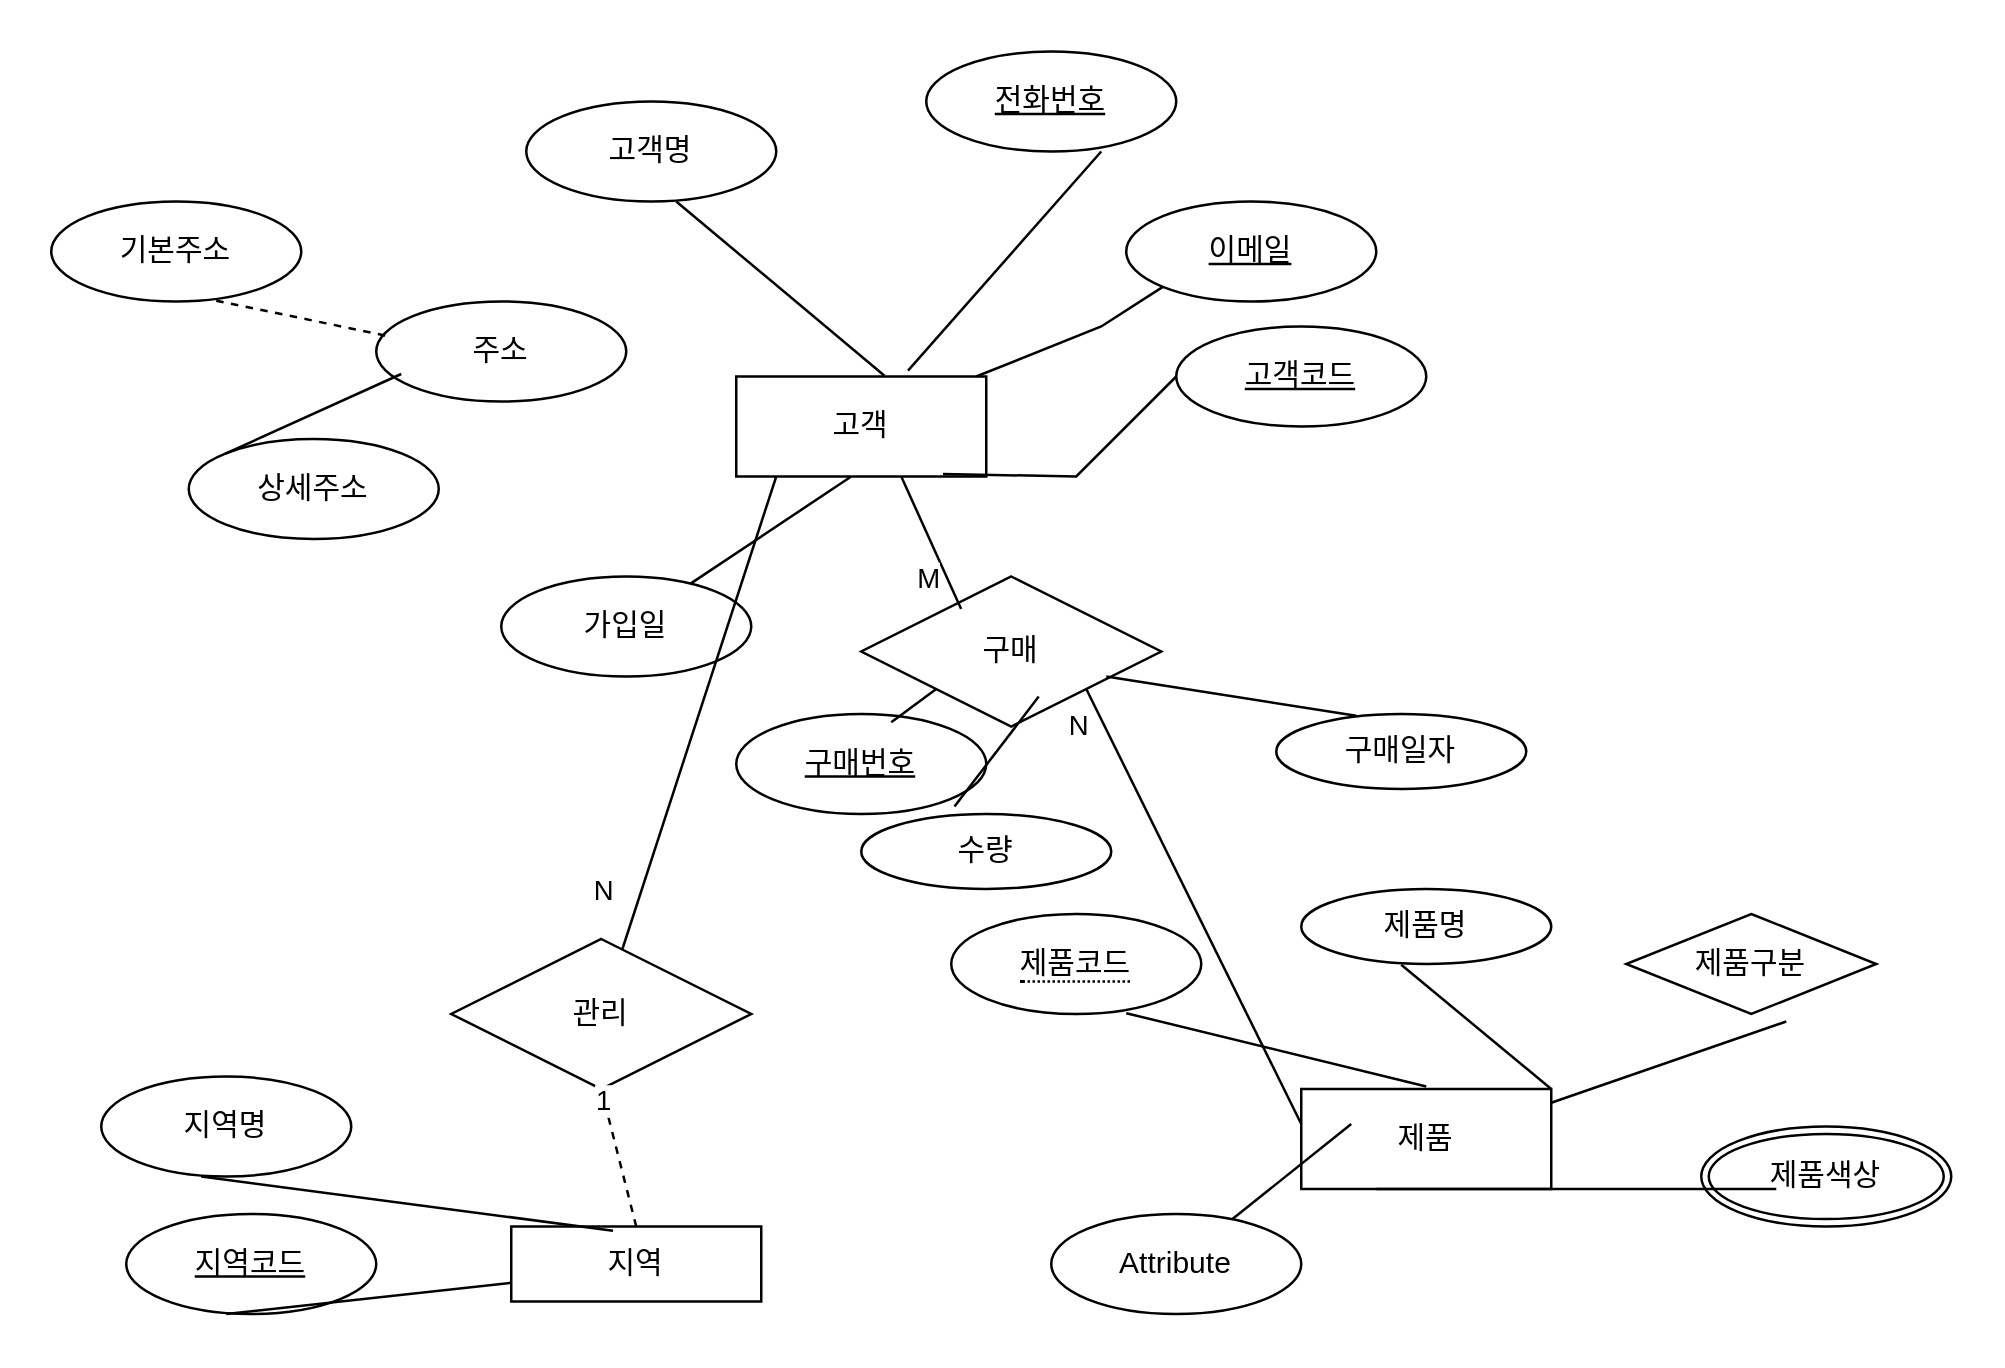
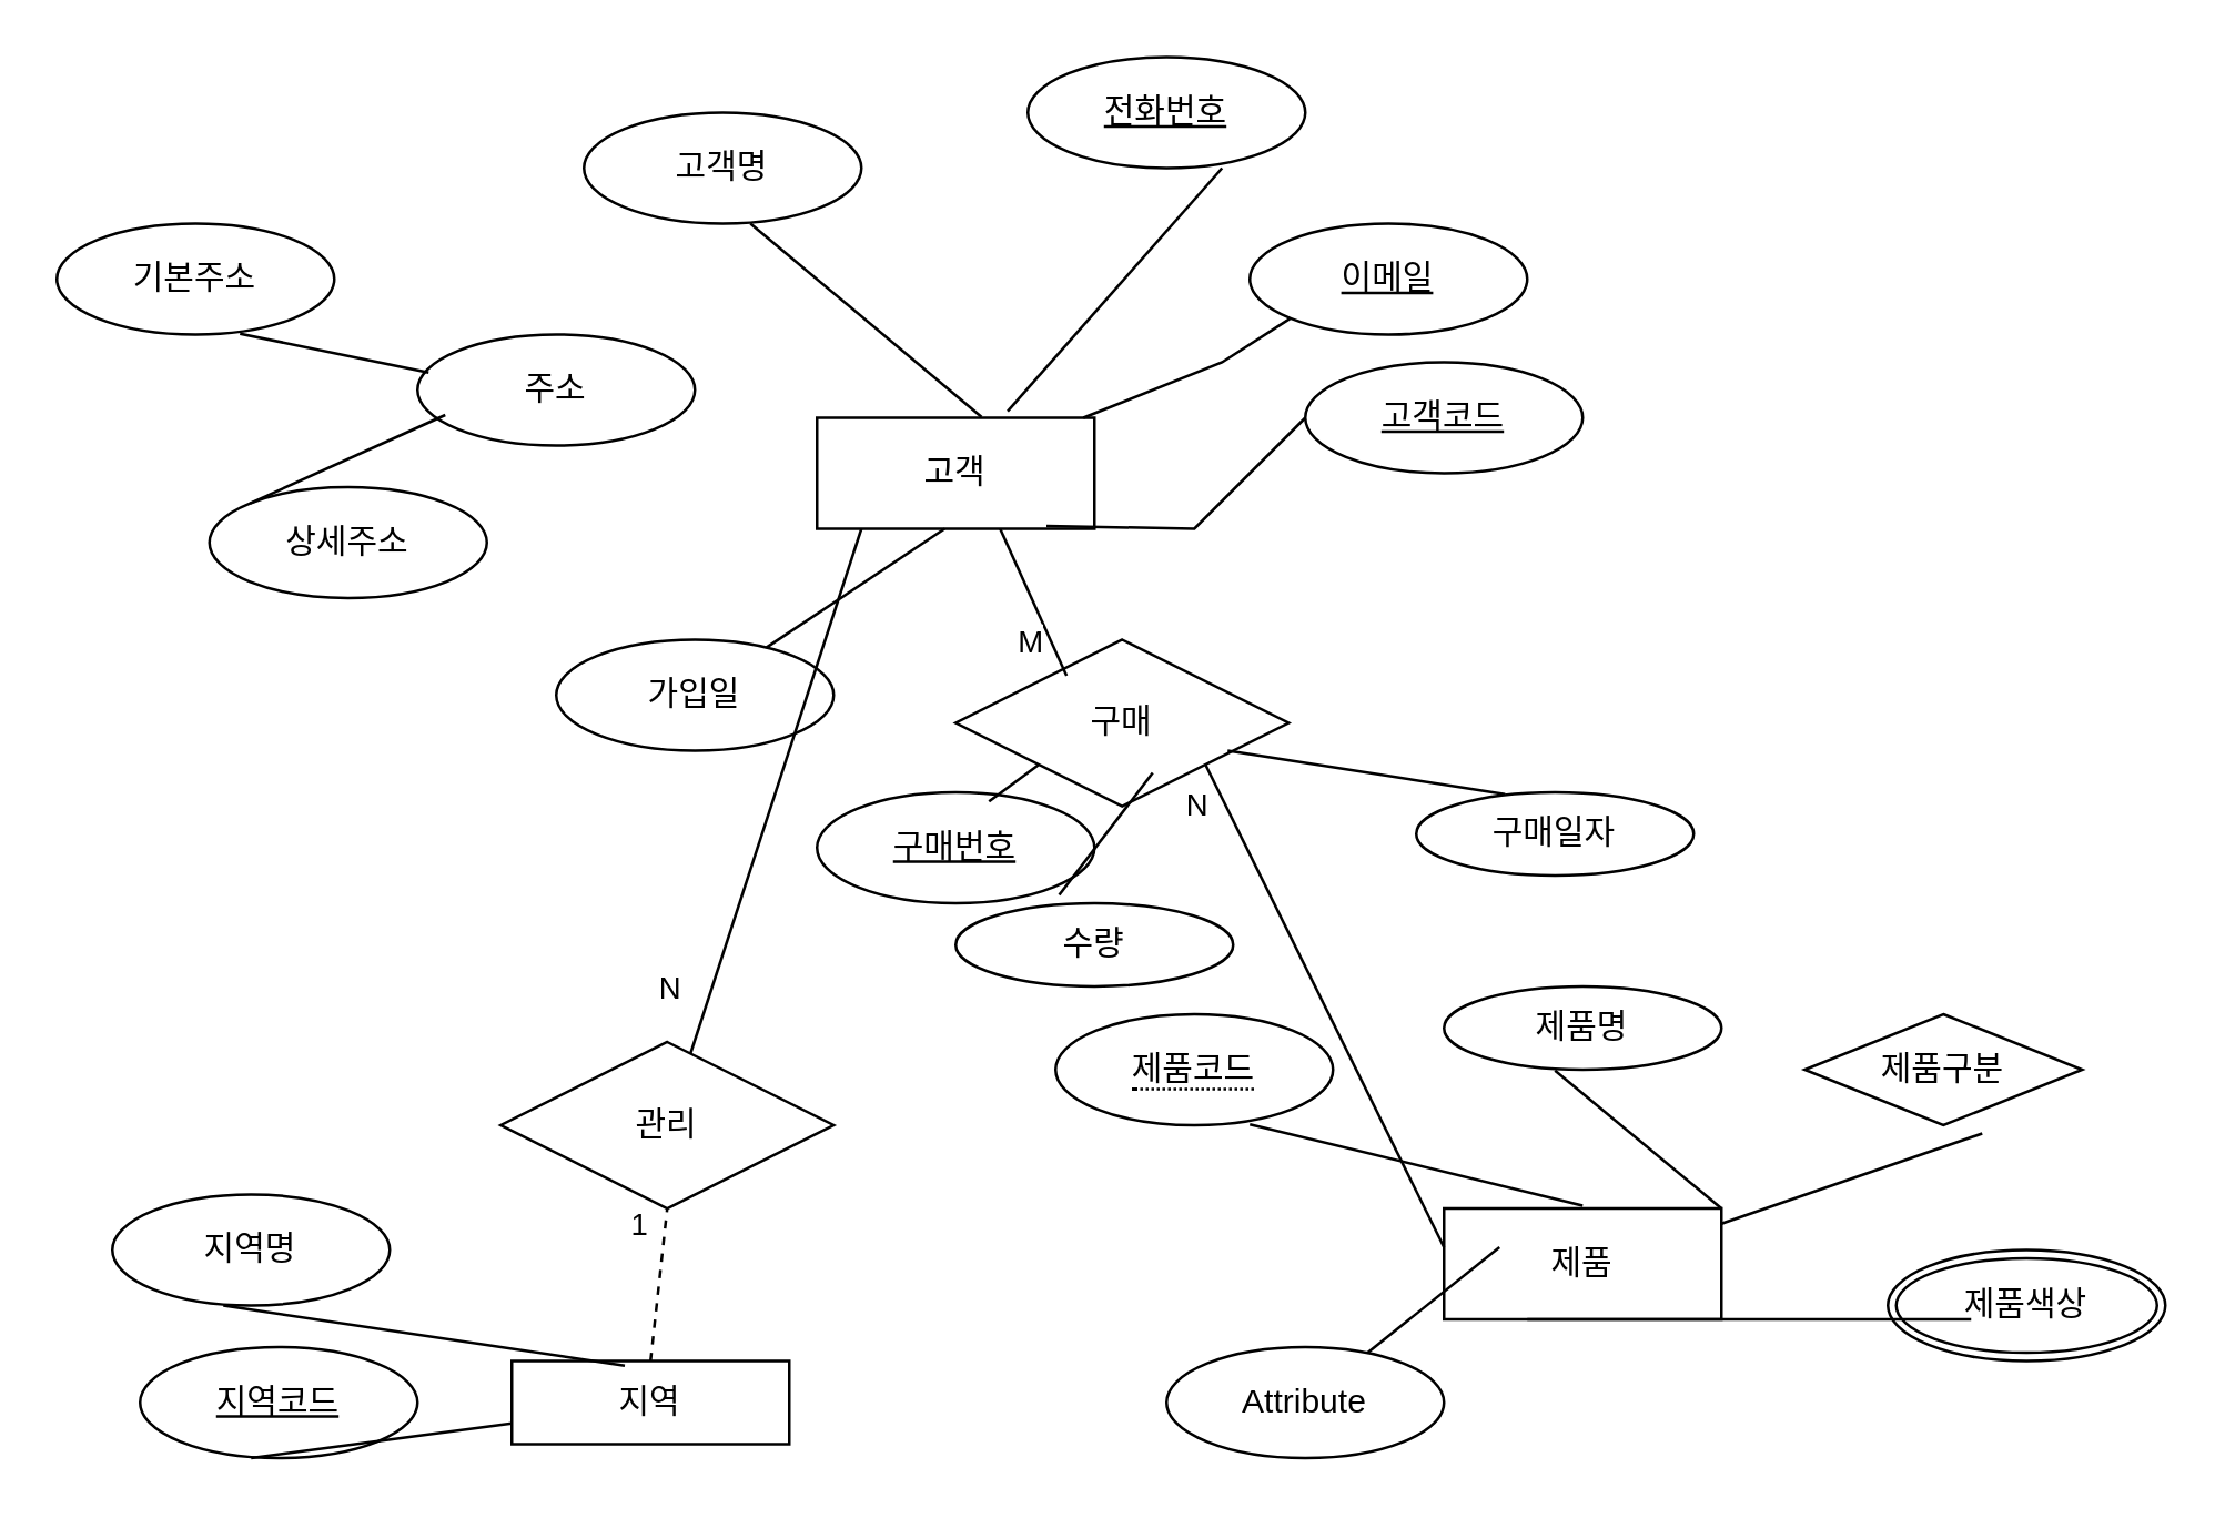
  <mxCell id="0" />
  <mxCell id="1" parent="0" />
  <mxCell id="2" value="고객" style="whiteSpace=wrap;html=1;align=center;" vertex="1" parent="1"><mxGeometry x="294" y="150" width="100" height="40" as="geometry" /></mxCell>
  <mxCell id="3" value="고객명" style="ellipse;whiteSpace=wrap;html=1;align=center;" vertex="1" parent="1"><mxGeometry x="210" y="40" width="100" height="40" as="geometry" /></mxCell>
  <mxCell id="4" value="" style="endArrow=none;html=1;rounded=0;entryX=0.593;entryY=-0.008;entryDx=0;entryDy=0;entryPerimeter=0;" edge="1" parent="1" target="2"><mxGeometry relative="1" as="geometry"><mxPoint x="270" y="80" as="sourcePoint" /><mxPoint x="430" y="80" as="targetPoint" /></mxGeometry></mxCell>
  <mxCell id="5" value="전화번호" style="ellipse;whiteSpace=wrap;html=1;align=center;fontStyle=4;" vertex="1" parent="1"><mxGeometry x="370" y="20" width="100" height="40" as="geometry" /></mxCell>
  <mxCell id="6" value="" style="endArrow=none;html=1;rounded=0;exitX=0.687;exitY=-0.058;exitDx=0;exitDy=0;exitPerimeter=0;" edge="1" parent="1" source="2"><mxGeometry relative="1" as="geometry"><mxPoint x="280" y="60" as="sourcePoint" /><mxPoint x="440" y="60" as="targetPoint" /></mxGeometry></mxCell>
  <mxCell id="7" value="이메일" style="ellipse;whiteSpace=wrap;html=1;align=center;fontStyle=4;" vertex="1" parent="1"><mxGeometry x="450" y="80" width="100" height="40" as="geometry" /></mxCell>
  <mxCell id="8" value="" style="endArrow=none;html=1;rounded=0;entryX=0;entryY=1;entryDx=0;entryDy=0;" edge="1" parent="1" target="7"><mxGeometry relative="1" as="geometry"><mxPoint x="390" y="150" as="sourcePoint" /><mxPoint x="450" y="70" as="targetPoint" /><Array as="points"><mxPoint x="440" y="130" /></Array></mxGeometry></mxCell>
  <mxCell id="9" value="고객코드" style="ellipse;whiteSpace=wrap;html=1;align=center;fontStyle=4;" vertex="1" parent="1"><mxGeometry x="470" y="130" width="100" height="40" as="geometry" /></mxCell>
  <mxCell id="10" value="" style="endArrow=none;html=1;rounded=0;exitX=0.827;exitY=0.975;exitDx=0;exitDy=0;exitPerimeter=0;" edge="1" parent="1" source="2"><mxGeometry relative="1" as="geometry"><mxPoint x="393" y="238" as="sourcePoint" /><mxPoint x="470" y="150" as="targetPoint" /><Array as="points"><mxPoint x="430" y="190" /></Array></mxGeometry></mxCell>
  <mxCell id="11" value="주소" style="ellipse;whiteSpace=wrap;html=1;align=center;" vertex="1" parent="1"><mxGeometry x="150" y="120" width="100" height="40" as="geometry" /></mxCell>
  <mxCell id="12" value="기본주소" style="ellipse;whiteSpace=wrap;html=1;align=center;" vertex="1" parent="1"><mxGeometry x="20" y="80" width="100" height="40" as="geometry" /></mxCell>
  <mxCell id="13" value="상세주소" style="ellipse;whiteSpace=wrap;html=1;align=center;" vertex="1" parent="1"><mxGeometry x="75" y="175" width="100" height="40" as="geometry" /></mxCell>
- <mxCell id="14" value="" style="endArrow=none;html=1;rounded=0;exitX=0.66;exitY=0.992;exitDx=0;exitDy=0;exitPerimeter=0;entryX=0.04;entryY=0.342;entryDx=0;entryDy=0;entryPerimeter=0;dashed=1;" edge="1" parent="1" source="12" target="11"><mxGeometry relative="1" as="geometry"><mxPoint x="10" y="140" as="sourcePoint" /><mxPoint x="170" y="140" as="targetPoint" /></mxGeometry></mxCell>
+ <mxCell id="14" value="" style="endArrow=none;html=1;rounded=0;exitX=0.66;exitY=0.992;exitDx=0;exitDy=0;exitPerimeter=0;entryX=0.04;entryY=0.342;entryDx=0;entryDy=0;entryPerimeter=0;" edge="1" parent="1" source="12" target="11"><mxGeometry relative="1" as="geometry"><mxPoint x="10" y="140" as="sourcePoint" /><mxPoint x="170" y="140" as="targetPoint" /></mxGeometry></mxCell>
  <mxCell id="15" value="" style="endArrow=none;html=1;rounded=0;exitX=0;exitY=0;exitDx=0;exitDy=0;" edge="1" parent="1" source="13"><mxGeometry relative="1" as="geometry"><mxPoint x="0" y="149" as="sourcePoint" /><mxPoint x="160" y="149" as="targetPoint" /></mxGeometry></mxCell>
  <mxCell id="16" value="가입일" style="ellipse;whiteSpace=wrap;html=1;align=center;" vertex="1" parent="1"><mxGeometry x="200" y="230" width="100" height="40" as="geometry" /></mxCell>
  <mxCell id="17" value="" style="endArrow=none;html=1;rounded=0;" edge="1" parent="1" source="16"><mxGeometry relative="1" as="geometry"><mxPoint x="180" y="190" as="sourcePoint" /><mxPoint x="340" y="190" as="targetPoint" /></mxGeometry></mxCell>
- <mxCell id="18" value="지역" style="whiteSpace=wrap;html=1;align=center;" vertex="1" parent="1"><mxGeometry x="204" y="490" width="100" height="30" as="geometry" /></mxCell>
+ <mxCell id="18" value="지역" style="whiteSpace=wrap;html=1;align=center;" vertex="1" parent="1"><mxGeometry x="184" y="490" width="100" height="30" as="geometry" /></mxCell>
  <mxCell id="19" value="지역명&lt;span style=&quot;color: rgba(0, 0, 0, 0); font-family: monospace; font-size: 0px; text-align: start; text-wrap: nowrap;&quot;&gt;%3CmxGraphModel%3E%3Croot%3E%3CmxCell%20id%3D%220%22%2F%3E%3CmxCell%20id%3D%221%22%20parent%3D%220%22%2F%3E%3CmxCell%20id%3D%222%22%20value%3D%22%EC%A7%80%EC%97%AD%22%20style%3D%22ellipse%3BwhiteSpace%3Dwrap%3Bhtml%3D1%3Balign%3Dcenter%3B%22%20vertex%3D%221%22%20parent%3D%221%22%3E%3CmxGeometry%20x%3D%22170%22%20y%3D%22300%22%20width%3D%22100%22%20height%3D%2240%22%20as%3D%22geometry%22%2F%3E%3C%2FmxCell%3E%3C%2Froot%3E%3C%2FmxGraphModel%3E&lt;/span&gt;" style="ellipse;whiteSpace=wrap;html=1;align=center;" vertex="1" parent="1"><mxGeometry x="40" y="430" width="100" height="40" as="geometry" /></mxCell>
  <mxCell id="20" value="" style="endArrow=none;html=1;rounded=0;entryX=0.407;entryY=0.056;entryDx=0;entryDy=0;entryPerimeter=0;" edge="1" parent="1" target="18"><mxGeometry relative="1" as="geometry"><mxPoint x="80" y="470" as="sourcePoint" /><mxPoint x="250" y="530" as="targetPoint" /></mxGeometry></mxCell>
  <mxCell id="21" value="지역코드" style="ellipse;whiteSpace=wrap;html=1;align=center;fontStyle=4;" vertex="1" parent="1"><mxGeometry x="50" y="485" width="100" height="40" as="geometry" /></mxCell>
  <mxCell id="22" value="" style="endArrow=none;html=1;rounded=0;entryX=0;entryY=0.75;entryDx=0;entryDy=0;" edge="1" parent="1" target="18"><mxGeometry relative="1" as="geometry"><mxPoint x="90" y="525" as="sourcePoint" /><mxPoint x="250" y="525" as="targetPoint" /></mxGeometry></mxCell>
  <mxCell id="23" value="제품" style="whiteSpace=wrap;html=1;align=center;" vertex="1" parent="1"><mxGeometry x="520" y="435" width="100" height="40" as="geometry" /></mxCell>
  <mxCell id="24" value="&lt;span style=&quot;border-bottom: 1px dotted&quot;&gt;제품코드&lt;/span&gt;" style="ellipse;whiteSpace=wrap;html=1;align=center;" vertex="1" parent="1"><mxGeometry x="380" y="365" width="100" height="40" as="geometry" /></mxCell>
  <mxCell id="25" value="제품명" style="ellipse;whiteSpace=wrap;html=1;align=center;" vertex="1" parent="1"><mxGeometry x="520" y="355" width="100" height="30" as="geometry" /></mxCell>
  <mxCell id="26" value="제품구분" style="rhombus;whiteSpace=wrap;html=1;align=center;" vertex="1" parent="1"><mxGeometry x="650" y="365" width="100" height="40" as="geometry" /></mxCell>
  <mxCell id="27" value="" style="endArrow=none;html=1;rounded=0;exitX=0.7;exitY=0.992;exitDx=0;exitDy=0;exitPerimeter=0;" edge="1" parent="1" source="24"><mxGeometry relative="1" as="geometry"><mxPoint x="410" y="434" as="sourcePoint" /><mxPoint x="570" y="434" as="targetPoint" /></mxGeometry></mxCell>
  <mxCell id="28" value="" style="endArrow=none;html=1;rounded=0;exitX=0.4;exitY=1.011;exitDx=0;exitDy=0;exitPerimeter=0;" edge="1" parent="1" source="25"><mxGeometry relative="1" as="geometry"><mxPoint x="500" y="406" as="sourcePoint" /><mxPoint x="620" y="435" as="targetPoint" /></mxGeometry></mxCell>
  <mxCell id="29" value="" style="endArrow=none;html=1;rounded=0;exitX=0.7;exitY=0.992;exitDx=0;exitDy=0;exitPerimeter=0;entryX=0.64;entryY=1.075;entryDx=0;entryDy=0;entryPerimeter=0;" edge="1" parent="1" target="26"><mxGeometry relative="1" as="geometry"><mxPoint x="620" y="440.5" as="sourcePoint" /><mxPoint x="740" y="469.5" as="targetPoint" /></mxGeometry></mxCell>
  <mxCell id="30" value="제품색상" style="ellipse;shape=doubleEllipse;margin=3;whiteSpace=wrap;html=1;align=center;" vertex="1" parent="1"><mxGeometry x="680" y="450" width="100" height="40" as="geometry" /></mxCell>
  <mxCell id="31" value="" style="endArrow=none;html=1;rounded=0;" edge="1" parent="1"><mxGeometry relative="1" as="geometry"><mxPoint x="550" y="475" as="sourcePoint" /><mxPoint x="710" y="475" as="targetPoint" /></mxGeometry></mxCell>
  <mxCell id="32" value="Attribute" style="ellipse;whiteSpace=wrap;html=1;align=center;" vertex="1" parent="1"><mxGeometry x="420" y="485" width="100" height="40" as="geometry" /></mxCell>
  <mxCell id="33" value="" style="endArrow=none;html=1;rounded=0;" edge="1" parent="1" source="32"><mxGeometry relative="1" as="geometry"><mxPoint x="380" y="449" as="sourcePoint" /><mxPoint x="540" y="449" as="targetPoint" /></mxGeometry></mxCell>
  <mxCell id="34" value="관리" style="shape=rhombus;perimeter=rhombusPerimeter;whiteSpace=wrap;html=1;align=center;" vertex="1" parent="1"><mxGeometry x="180" y="375" width="120" height="60" as="geometry" /></mxCell>
  <mxCell id="35" value="" style="endArrow=none;html=1;rounded=0;" edge="1" parent="1" source="34"><mxGeometry relative="1" as="geometry"><mxPoint x="150" y="190" as="sourcePoint" /><mxPoint x="310" y="190" as="targetPoint" /></mxGeometry></mxCell>
  <mxCell id="36" value="N" style="edgeLabel;html=1;align=center;verticalAlign=middle;resizable=0;points=[];" vertex="1" connectable="0" parent="35"><mxGeometry x="-0.644" y="-1" relative="1" as="geometry"><mxPoint x="-20" y="9" as="offset" /></mxGeometry></mxCell>
  <mxCell id="37" value="" style="endArrow=none;html=1;rounded=0;exitX=0.5;exitY=0;exitDx=0;exitDy=0;entryX=0.5;entryY=1;entryDx=0;entryDy=0;dashed=1;" edge="1" parent="1" source="18" target="34"><mxGeometry relative="1" as="geometry"><mxPoint x="60" y="420" as="sourcePoint" /><mxPoint x="240" y="440" as="targetPoint" /></mxGeometry></mxCell>
  <mxCell id="38" value="1" style="edgeLabel;html=1;align=center;verticalAlign=middle;resizable=0;points=[];" vertex="1" connectable="0" parent="37"><mxGeometry x="-0.087" y="-1" relative="1" as="geometry"><mxPoint x="-8" y="-25" as="offset" /></mxGeometry></mxCell>
  <mxCell id="39" value="구매" style="shape=rhombus;perimeter=rhombusPerimeter;whiteSpace=wrap;html=1;align=center;" vertex="1" parent="1"><mxGeometry x="344" y="230" width="120" height="60" as="geometry" /></mxCell>
  <mxCell id="40" value="구매번호" style="ellipse;whiteSpace=wrap;html=1;align=center;fontStyle=4;" vertex="1" parent="1"><mxGeometry x="294" y="285" width="100" height="40" as="geometry" /></mxCell>
  <mxCell id="41" value="수량" style="ellipse;whiteSpace=wrap;html=1;align=center;" vertex="1" parent="1"><mxGeometry x="344" y="325" width="100" height="30" as="geometry" /></mxCell>
  <mxCell id="42" value="구매일자" style="ellipse;whiteSpace=wrap;html=1;align=center;" vertex="1" parent="1"><mxGeometry x="510" y="285" width="100" height="30" as="geometry" /></mxCell>
  <mxCell id="43" value="" style="endArrow=none;html=1;rounded=0;exitX=0.62;exitY=0.083;exitDx=0;exitDy=0;exitPerimeter=0;entryX=0;entryY=1;entryDx=0;entryDy=0;" edge="1" parent="1" source="40" target="39"><mxGeometry relative="1" as="geometry"><mxPoint x="334" y="220" as="sourcePoint" /><mxPoint x="370" y="280" as="targetPoint" /></mxGeometry></mxCell>
  <mxCell id="44" value="" style="endArrow=none;html=1;rounded=0;exitX=0.62;exitY=0.083;exitDx=0;exitDy=0;exitPerimeter=0;entryX=0.32;entryY=0.022;entryDx=0;entryDy=0;entryPerimeter=0;" edge="1" parent="1" target="42"><mxGeometry relative="1" as="geometry"><mxPoint x="442" y="270" as="sourcePoint" /><mxPoint x="510" y="247" as="targetPoint" /></mxGeometry></mxCell>
  <mxCell id="45" value="" style="endArrow=none;html=1;rounded=0;exitX=0.62;exitY=0.083;exitDx=0;exitDy=0;exitPerimeter=0;entryX=0.373;entryY=-0.1;entryDx=0;entryDy=0;entryPerimeter=0;" edge="1" parent="1" target="41"><mxGeometry relative="1" as="geometry"><mxPoint x="415" y="278" as="sourcePoint" /><mxPoint x="493" y="260" as="targetPoint" /></mxGeometry></mxCell>
  <mxCell id="46" value="" style="endArrow=none;html=1;rounded=0;entryX=0.333;entryY=0.217;entryDx=0;entryDy=0;entryPerimeter=0;" edge="1" parent="1" target="39"><mxGeometry relative="1" as="geometry"><mxPoint x="360" y="190" as="sourcePoint" /><mxPoint x="520" y="190" as="targetPoint" /></mxGeometry></mxCell>
  <mxCell id="47" value="M" style="edgeLabel;html=1;align=center;verticalAlign=middle;resizable=0;points=[];" vertex="1" connectable="0" parent="46"><mxGeometry x="-0.017" y="-2" relative="1" as="geometry"><mxPoint y="13" as="offset" /></mxGeometry></mxCell>
  <mxCell id="48" value="" style="endArrow=none;html=1;rounded=0;exitX=1;exitY=1;exitDx=0;exitDy=0;" edge="1" parent="1" source="39"><mxGeometry relative="1" as="geometry"><mxPoint x="360" y="449" as="sourcePoint" /><mxPoint x="520" y="449" as="targetPoint" /></mxGeometry></mxCell>
  <mxCell id="49" value="N" style="edgeLabel;html=1;align=center;verticalAlign=middle;resizable=0;points=[];" vertex="1" connectable="0" parent="48"><mxGeometry x="-0.573" y="-2" relative="1" as="geometry"><mxPoint x="-20" y="-23" as="offset" /></mxGeometry></mxCell>
